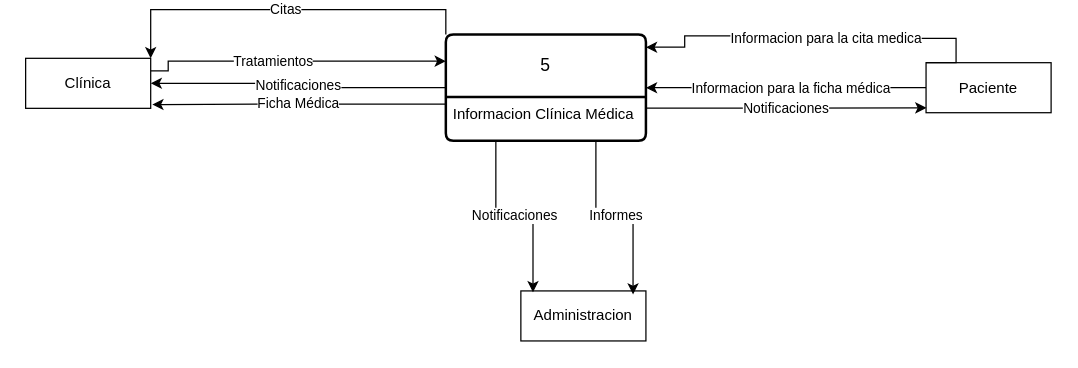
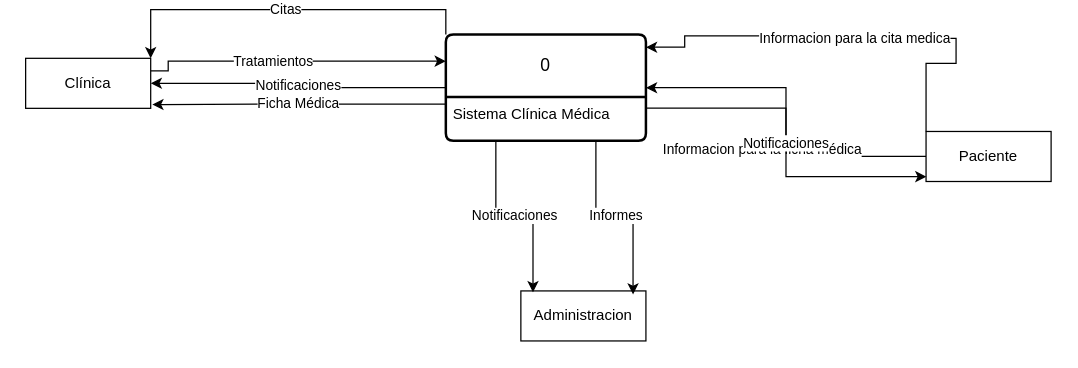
  <mxCell id="0" />
  <mxCell id="1" parent="0" />
  <mxCell id="2" value="Citas" style="edgeStyle=orthogonalEdgeStyle;rounded=0;orthogonalLoop=1;jettySize=auto;html=1;exitX=0;exitY=0;exitDx=0;exitDy=0;entryX=1;entryY=0;entryDx=0;entryDy=0;" edge="1" parent="1" source="4" target="11"><mxGeometry relative="1" as="geometry" /></mxCell>
  <mxCell id="3" value="Notificaciones" style="edgeStyle=orthogonalEdgeStyle;rounded=0;orthogonalLoop=1;jettySize=auto;html=1;exitX=0;exitY=0.5;exitDx=0;exitDy=0;entryX=1;entryY=0.5;entryDx=0;entryDy=0;" edge="1" parent="1" source="4" target="11"><mxGeometry relative="1" as="geometry" /></mxCell>
- <mxCell id="4" value="5" style="swimlane;childLayout=stackLayout;horizontal=1;startSize=50;horizontalStack=0;rounded=1;fontSize=14;fontStyle=0;strokeWidth=2;resizeParent=0;resizeLast=1;shadow=0;dashed=0;align=center;arcSize=4;whiteSpace=wrap;html=1;" vertex="1" parent="1"><mxGeometry x="356" y="20" width="160" height="85" as="geometry" /></mxCell>
- <mxCell id="5" value="Informacion Clínica Médica" style="align=left;strokeColor=none;fillColor=none;spacingLeft=4;fontSize=12;verticalAlign=top;resizable=0;rotatable=0;part=1;html=1;" vertex="1" parent="4"><mxGeometry y="50" width="160" height="35" as="geometry" /></mxCell>
+ <mxCell id="4" value="0" style="swimlane;childLayout=stackLayout;horizontal=1;startSize=50;horizontalStack=0;rounded=1;fontSize=14;fontStyle=0;strokeWidth=2;resizeParent=0;resizeLast=1;shadow=0;dashed=0;align=center;arcSize=4;whiteSpace=wrap;html=1;" vertex="1" parent="1"><mxGeometry x="356" y="20" width="160" height="85" as="geometry" /></mxCell>
+ <mxCell id="5" value="Sistema Clínica Médica" style="align=left;strokeColor=none;fillColor=none;spacingLeft=4;fontSize=12;verticalAlign=top;resizable=0;rotatable=0;part=1;html=1;" vertex="1" parent="4"><mxGeometry y="50" width="160" height="35" as="geometry" /></mxCell>
  <mxCell id="6" style="edgeStyle=orthogonalEdgeStyle;rounded=0;orthogonalLoop=1;jettySize=auto;html=1;" edge="1" parent="1" source="8" target="4"><mxGeometry relative="1" as="geometry" /></mxCell>
  <mxCell id="7" value="Informacion para la ficha médica" style="edgeLabel;html=1;align=center;verticalAlign=middle;resizable=0;points=[];" vertex="1" connectable="0" parent="6"><mxGeometry x="-0.175" y="3" relative="1" as="geometry"><mxPoint x="-17" y="-3" as="offset" /></mxGeometry></mxCell>
- <mxCell id="8" value="Paciente" style="whiteSpace=wrap;html=1;align=center;" vertex="1" parent="1"><mxGeometry x="740" y="42.5" width="100" height="40" as="geometry" /></mxCell>
+ <mxCell id="8" value="Paciente" style="whiteSpace=wrap;html=1;align=center;" vertex="1" parent="1"><mxGeometry x="740" y="97.5" width="100" height="40" as="geometry" /></mxCell>
  <mxCell id="9" style="edgeStyle=orthogonalEdgeStyle;rounded=0;orthogonalLoop=1;jettySize=auto;html=1;exitX=1;exitY=0.25;exitDx=0;exitDy=0;entryX=0;entryY=0.25;entryDx=0;entryDy=0;" edge="1" parent="1" source="11" target="4"><mxGeometry relative="1" as="geometry"><Array as="points"><mxPoint x="134" y="49" /><mxPoint x="134" y="41" /></Array></mxGeometry></mxCell>
  <mxCell id="10" value="Tratamientos" style="edgeLabel;html=1;align=center;verticalAlign=middle;resizable=0;points=[];" vertex="1" connectable="0" parent="9"><mxGeometry x="-0.142" relative="1" as="geometry"><mxPoint as="offset" /></mxGeometry></mxCell>
  <mxCell id="11" value="Clínica" style="whiteSpace=wrap;html=1;align=center;" vertex="1" parent="1"><mxGeometry x="20" y="39" width="100" height="40" as="geometry" /></mxCell>
  <mxCell id="12" value="Administracion" style="whiteSpace=wrap;html=1;align=center;" vertex="1" parent="1"><mxGeometry x="416" y="225" width="100" height="40" as="geometry" /></mxCell>
  <mxCell id="13" style="edgeStyle=orthogonalEdgeStyle;rounded=0;orthogonalLoop=1;jettySize=auto;html=1;exitX=0;exitY=0;exitDx=0;exitDy=0;entryX=1;entryY=0.119;entryDx=0;entryDy=0;entryPerimeter=0;" edge="1" parent="1" source="8" target="4"><mxGeometry relative="1" as="geometry"><Array as="points"><mxPoint x="764" y="43" /><mxPoint x="764" y="23" /><mxPoint x="628" y="23" /><mxPoint x="628" y="21" /><mxPoint x="547" y="21" /><mxPoint x="547" y="30" /></Array></mxGeometry></mxCell>
  <mxCell id="14" value="Informacion para la cita medica" style="edgeLabel;html=1;align=center;verticalAlign=middle;resizable=0;points=[];" vertex="1" connectable="0" parent="13"><mxGeometry x="0.171" relative="1" as="geometry"><mxPoint x="29" y="-1" as="offset" /></mxGeometry></mxCell>
  <mxCell id="15" value="Notificaciones" style="edgeStyle=orthogonalEdgeStyle;rounded=0;orthogonalLoop=1;jettySize=auto;html=1;exitX=1;exitY=0.25;exitDx=0;exitDy=0;entryX=0.003;entryY=0.903;entryDx=0;entryDy=0;entryPerimeter=0;" edge="1" parent="1" source="5" target="8"><mxGeometry relative="1" as="geometry" /></mxCell>
  <mxCell id="16" value="Ficha Médica" style="edgeStyle=orthogonalEdgeStyle;rounded=0;orthogonalLoop=1;jettySize=auto;html=1;exitX=0.001;exitY=0.159;exitDx=0;exitDy=0;entryX=1.013;entryY=0.925;entryDx=0;entryDy=0;entryPerimeter=0;exitPerimeter=0;" edge="1" parent="1" source="5" target="11"><mxGeometry relative="1" as="geometry" /></mxCell>
  <mxCell id="17" value="Notificaciones" style="edgeStyle=orthogonalEdgeStyle;rounded=0;orthogonalLoop=1;jettySize=auto;html=1;exitX=0.25;exitY=1;exitDx=0;exitDy=0;entryX=0.097;entryY=0.029;entryDx=0;entryDy=0;entryPerimeter=0;" edge="1" parent="1" source="5" target="12"><mxGeometry relative="1" as="geometry" /></mxCell>
  <mxCell id="18" value="Informes" style="edgeStyle=orthogonalEdgeStyle;rounded=0;orthogonalLoop=1;jettySize=auto;html=1;exitX=0.75;exitY=1;exitDx=0;exitDy=0;entryX=0.897;entryY=0.071;entryDx=0;entryDy=0;entryPerimeter=0;" edge="1" parent="1" source="5" target="12"><mxGeometry relative="1" as="geometry" /></mxCell>
